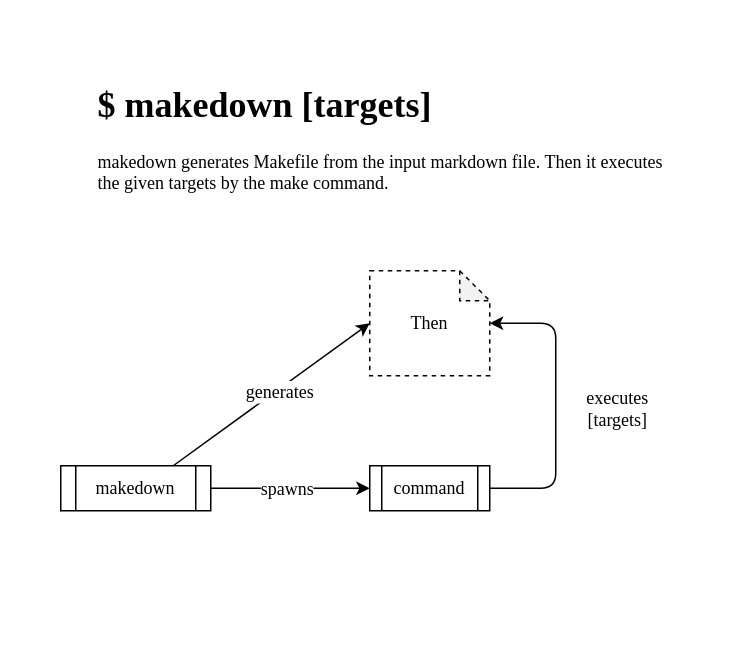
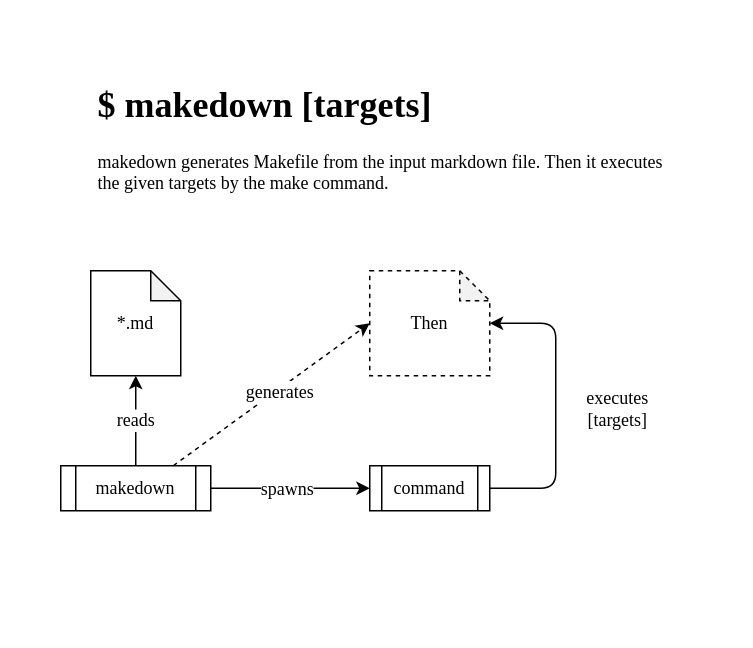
  <mxCell id="0" />
  <mxCell id="1" parent="0" />
  <mxCell id="2" value="" style="rounded=0;whiteSpace=wrap;html=1;dashed=1;fontFamily=JetBrains Mono;fontSize=12;strokeColor=none;" parent="1" vertex="1"><mxGeometry x="20" y="20" width="460" height="390" as="geometry" /></mxCell>
- <mxCell id="3" style="edgeStyle=none;html=1;entryX=0;entryY=0.5;entryDx=0;entryDy=0;entryPerimeter=0;fontFamily=JetBrains Mono;fontSize=12;exitX=0.75;exitY=0;exitDx=0;exitDy=0;" parent="1" source="14" target="8" edge="1"><mxGeometry relative="1" as="geometry" /></mxCell>
+ <mxCell id="3" style="edgeStyle=none;html=1;entryX=0;entryY=0.5;entryDx=0;entryDy=0;entryPerimeter=0;fontFamily=JetBrains Mono;fontSize=12;exitX=0.75;exitY=0;exitDx=0;exitDy=0;dashed=1;" parent="1" source="14" target="8" edge="1"><mxGeometry relative="1" as="geometry" /></mxCell>
  <mxCell id="4" value="generates" style="edgeLabel;html=1;align=center;verticalAlign=middle;resizable=0;points=[];fontSize=12;fontFamily=JetBrains Mono;" parent="3" vertex="1" connectable="0"><mxGeometry x="0.36" y="1" relative="1" as="geometry"><mxPoint x="-18" y="16" as="offset" /></mxGeometry></mxCell>
+ <mxCell id="5" value="*.md" style="shape=note;whiteSpace=wrap;html=1;backgroundOutline=1;darkOpacity=0.05;size=20;fontFamily=JetBrains Mono;" parent="1" vertex="1"><mxGeometry x="60" y="180" width="60" height="70" as="geometry" /></mxCell>
  <mxCell id="6" style="edgeStyle=orthogonalEdgeStyle;html=1;entryX=1;entryY=0.5;entryDx=0;entryDy=0;fontFamily=JetBrains Mono;fontSize=12;endArrow=none;endFill=0;startArrow=classic;startFill=1;" parent="1" source="8" target="10" edge="1"><mxGeometry relative="1" as="geometry"><Array as="points"><mxPoint x="370" y="215" /><mxPoint x="370" y="325" /></Array></mxGeometry></mxCell>
  <mxCell id="7" value="executes&lt;br&gt;[targets]" style="edgeLabel;html=1;align=center;verticalAlign=middle;resizable=0;points=[];fontSize=12;fontFamily=JetBrains Mono;" parent="6" vertex="1" connectable="0"><mxGeometry x="-0.212" y="-1" relative="1" as="geometry"><mxPoint x="41" y="22" as="offset" /></mxGeometry></mxCell>
  <mxCell id="8" value="Then" style="shape=note;whiteSpace=wrap;html=1;backgroundOutline=1;darkOpacity=0.05;size=20;fontFamily=JetBrains Mono;dashed=1;" parent="1" vertex="1"><mxGeometry x="246" y="180" width="80" height="70" as="geometry" /></mxCell>
  <mxCell id="9" value="&lt;h1&gt;$ makedown [targets]&lt;/h1&gt;&lt;p&gt;makedown generates Makefile from the input markdown file. Then it executes the given targets by the make command.&lt;/p&gt;" style="text;html=1;strokeColor=none;fillColor=none;spacing=5;spacingTop=-20;whiteSpace=wrap;overflow=hidden;rounded=0;fontFamily=JetBrains Mono;" parent="1" vertex="1"><mxGeometry x="60" y="50" width="390" height="130" as="geometry" /></mxCell>
  <mxCell id="10" value="command" style="shape=process;whiteSpace=wrap;html=1;backgroundOutline=1;fontFamily=JetBrains Mono;fontSize=12;" parent="1" vertex="1"><mxGeometry x="246" y="310" width="80" height="30" as="geometry" /></mxCell>
+ <mxCell id="11" value="&lt;font face=&quot;JetBrains Mono&quot; style=&quot;font-size: 12px&quot;&gt;reads&lt;/font&gt;" style="edgeStyle=none;html=1;entryX=0.5;entryY=1;entryDx=0;entryDy=0;entryPerimeter=0;strokeWidth=1;" edge="1" parent="1" source="14" target="5"><mxGeometry relative="1" as="geometry" /></mxCell>
  <mxCell id="12" style="edgeStyle=none;html=1;entryX=0;entryY=0.5;entryDx=0;entryDy=0;fontFamily=JetBrains Mono;" edge="1" parent="1" source="14" target="10"><mxGeometry relative="1" as="geometry" /></mxCell>
  <mxCell id="13" value="spawns" style="edgeLabel;html=1;align=center;verticalAlign=middle;resizable=0;points=[];fontSize=12;fontFamily=JetBrains Mono;" vertex="1" connectable="0" parent="12"><mxGeometry x="0.041" y="1" relative="1" as="geometry"><mxPoint x="-5" y="1" as="offset" /></mxGeometry></mxCell>
  <mxCell id="14" value="makedown" style="shape=process;whiteSpace=wrap;html=1;backgroundOutline=1;fontFamily=JetBrains Mono;fontSize=12;" vertex="1" parent="1"><mxGeometry x="40" y="310" width="100" height="30" as="geometry" /></mxCell>
